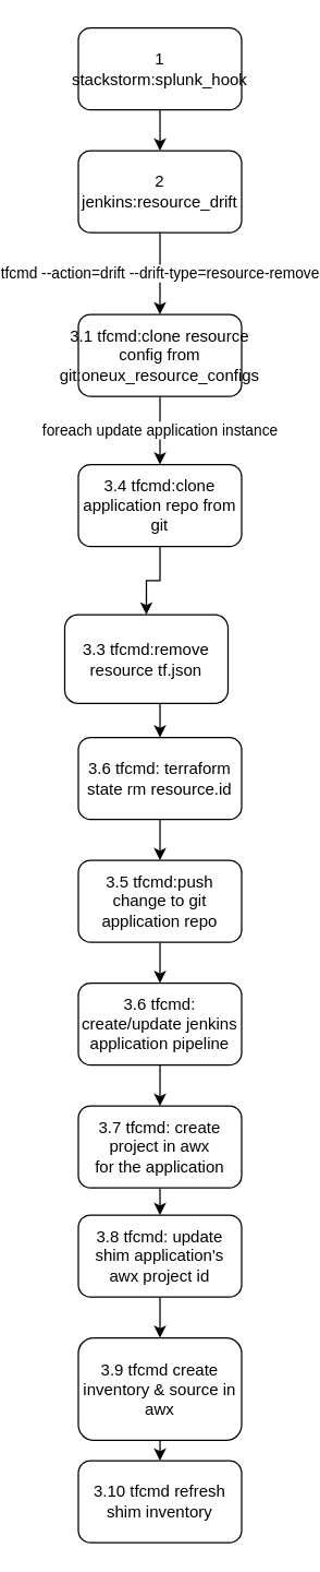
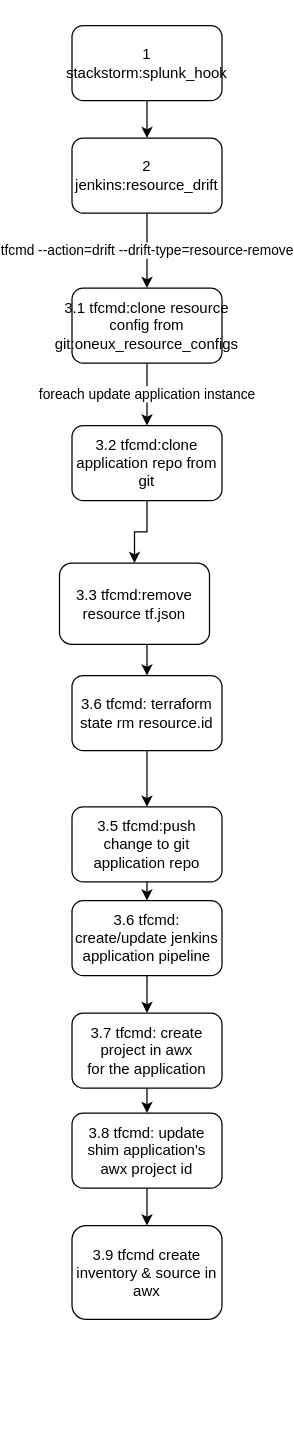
  <mxCell id="0" />
  <mxCell id="1" parent="0" />
  <mxCell id="2" style="edgeStyle=orthogonalEdgeStyle;rounded=0;orthogonalLoop=1;jettySize=auto;html=1;exitX=0.5;exitY=1;exitDx=0;exitDy=0;entryX=0.5;entryY=0;entryDx=0;entryDy=0;" parent="1" source="3" target="5" edge="1"><mxGeometry relative="1" as="geometry" /></mxCell>
  <mxCell id="3" value="&lt;div&gt;1 stackstorm:splunk_hook&lt;/div&gt;" style="rounded=1;whiteSpace=wrap;html=1;" parent="1" vertex="1"><mxGeometry x="30" y="20" width="120" height="60" as="geometry" /></mxCell>
  <mxCell id="4" value="tfcmd --action=drift --drift-type=resource-remove" style="edgeStyle=orthogonalEdgeStyle;rounded=0;orthogonalLoop=1;jettySize=auto;html=1;exitX=0.5;exitY=1;exitDx=0;exitDy=0;" parent="1" source="5" edge="1"><mxGeometry relative="1" as="geometry"><mxPoint x="90" y="230" as="targetPoint" /></mxGeometry></mxCell>
  <mxCell id="5" value="2 jenkins:resource_drift" style="rounded=1;whiteSpace=wrap;html=1;" parent="1" vertex="1"><mxGeometry x="30" y="110" width="120" height="60" as="geometry" /></mxCell>
  <mxCell id="6" value="foreach update application instance" style="edgeStyle=orthogonalEdgeStyle;rounded=0;orthogonalLoop=1;jettySize=auto;html=1;exitX=0.5;exitY=1;exitDx=0;exitDy=0;entryX=0.5;entryY=0;entryDx=0;entryDy=0;" parent="1" source="7" target="9" edge="1"><mxGeometry relative="1" as="geometry" /></mxCell>
  <mxCell id="7" value="3.1 tfcmd:clone resource config from git:oneux_resource_configs" style="rounded=1;whiteSpace=wrap;html=1;" parent="1" vertex="1"><mxGeometry x="30" y="230" width="120" height="60" as="geometry" /></mxCell>
  <mxCell id="8" style="edgeStyle=orthogonalEdgeStyle;rounded=0;orthogonalLoop=1;jettySize=auto;html=1;exitX=0.5;exitY=1;exitDx=0;exitDy=0;entryX=0.5;entryY=0;entryDx=0;entryDy=0;" parent="1" source="9" target="11" edge="1"><mxGeometry relative="1" as="geometry" /></mxCell>
- <mxCell id="9" value="3.4 tfcmd:clone application repo from git" style="rounded=1;whiteSpace=wrap;html=1;" parent="1" vertex="1"><mxGeometry x="30" y="340" width="120" height="60" as="geometry" /></mxCell>
+ <mxCell id="9" value="3.2 tfcmd:clone application repo from git" style="rounded=1;whiteSpace=wrap;html=1;" parent="1" vertex="1"><mxGeometry x="30" y="340" width="120" height="60" as="geometry" /></mxCell>
  <mxCell id="10" style="edgeStyle=orthogonalEdgeStyle;rounded=0;orthogonalLoop=1;jettySize=auto;html=1;exitX=0.5;exitY=1;exitDx=0;exitDy=0;entryX=0.5;entryY=0;entryDx=0;entryDy=0;" parent="1" source="11" target="13" edge="1"><mxGeometry relative="1" as="geometry" /></mxCell>
  <mxCell id="11" value="3.3 tfcmd:remove resource tf.json" style="rounded=1;whiteSpace=wrap;html=1;" parent="1" vertex="1"><mxGeometry x="20" y="450" width="120" height="65" as="geometry" /></mxCell>
  <mxCell id="12" style="edgeStyle=orthogonalEdgeStyle;rounded=0;orthogonalLoop=1;jettySize=auto;html=1;exitX=0.5;exitY=1;exitDx=0;exitDy=0;entryX=0.5;entryY=0;entryDx=0;entryDy=0;" parent="1" source="13" target="15" edge="1"><mxGeometry relative="1" as="geometry" /></mxCell>
  <mxCell id="13" value="3.6 tfcmd: terraform state rm resource.id" style="rounded=1;whiteSpace=wrap;html=1;" parent="1" vertex="1"><mxGeometry x="30" y="540" width="120" height="60" as="geometry" /></mxCell>
  <mxCell id="14" style="edgeStyle=orthogonalEdgeStyle;rounded=0;orthogonalLoop=1;jettySize=auto;html=1;exitX=0.5;exitY=1;exitDx=0;exitDy=0;entryX=0.5;entryY=0;entryDx=0;entryDy=0;" parent="1" source="15" target="17" edge="1"><mxGeometry relative="1" as="geometry" /></mxCell>
- <mxCell id="15" value="3.5 tfcmd:push change to git application repo" style="rounded=1;whiteSpace=wrap;html=1;" parent="1" vertex="1"><mxGeometry x="30" y="630" width="120" height="60" as="geometry" /></mxCell>
+ <mxCell id="15" value="3.5 tfcmd:push change to git application repo" style="rounded=1;whiteSpace=wrap;html=1;" parent="1" vertex="1"><mxGeometry x="30" y="645" width="120" height="60" as="geometry" /></mxCell>
  <mxCell id="16" style="edgeStyle=orthogonalEdgeStyle;rounded=0;orthogonalLoop=1;jettySize=auto;html=1;exitX=0.5;exitY=1;exitDx=0;exitDy=0;entryX=0.5;entryY=0;entryDx=0;entryDy=0;" parent="1" source="17" target="19" edge="1"><mxGeometry relative="1" as="geometry" /></mxCell>
  <mxCell id="17" value="3.6 tfcmd: create/update jenkins application pipeline" style="rounded=1;whiteSpace=wrap;html=1;" parent="1" vertex="1"><mxGeometry x="30" y="720" width="120" height="60" as="geometry" /></mxCell>
  <mxCell id="18" style="edgeStyle=orthogonalEdgeStyle;rounded=0;orthogonalLoop=1;jettySize=auto;html=1;exitX=0.5;exitY=1;exitDx=0;exitDy=0;entryX=0.5;entryY=0;entryDx=0;entryDy=0;" parent="1" source="19" target="21" edge="1"><mxGeometry relative="1" as="geometry" /></mxCell>
  <mxCell id="19" value="&lt;div&gt;3.7 tfcmd: create project in awx&lt;/div&gt;&lt;div&gt;for the application&lt;br&gt;&lt;/div&gt;" style="rounded=1;whiteSpace=wrap;html=1;" parent="1" vertex="1"><mxGeometry x="30" y="810" width="120" height="60" as="geometry" /></mxCell>
  <mxCell id="20" style="edgeStyle=orthogonalEdgeStyle;rounded=0;orthogonalLoop=1;jettySize=auto;html=1;exitX=0.5;exitY=1;exitDx=0;exitDy=0;entryX=0.5;entryY=0;entryDx=0;entryDy=0;" parent="1" source="21" target="23" edge="1"><mxGeometry relative="1" as="geometry" /></mxCell>
  <mxCell id="21" value="&lt;div&gt;3.8 tfcmd: update shim application's&lt;/div&gt;&lt;div&gt;awx project id&lt;br&gt;&lt;/div&gt;" style="rounded=1;whiteSpace=wrap;html=1;" parent="1" vertex="1"><mxGeometry x="30" y="890" width="120" height="60" as="geometry" /></mxCell>
- <mxCell id="22" style="edgeStyle=orthogonalEdgeStyle;rounded=0;orthogonalLoop=1;jettySize=auto;html=1;exitX=0.5;exitY=1;exitDx=0;exitDy=0;entryX=0.5;entryY=0;entryDx=0;entryDy=0;" parent="1" source="23" target="24" edge="1"><mxGeometry relative="1" as="geometry" /></mxCell>
  <mxCell id="23" value="3.9 tfcmd create inventory &amp;amp; source in awx" style="rounded=1;whiteSpace=wrap;html=1;" parent="1" vertex="1"><mxGeometry x="30" y="980" width="120" height="75" as="geometry" /></mxCell>
- <mxCell id="24" value="3.10 tfcmd refresh shim inventory " style="rounded=1;whiteSpace=wrap;html=1;" parent="1" vertex="1"><mxGeometry x="30" y="1070" width="120" height="60" as="geometry" /></mxCell>
